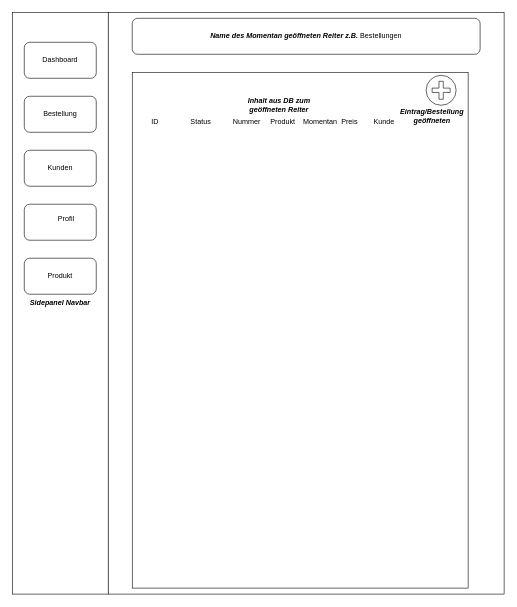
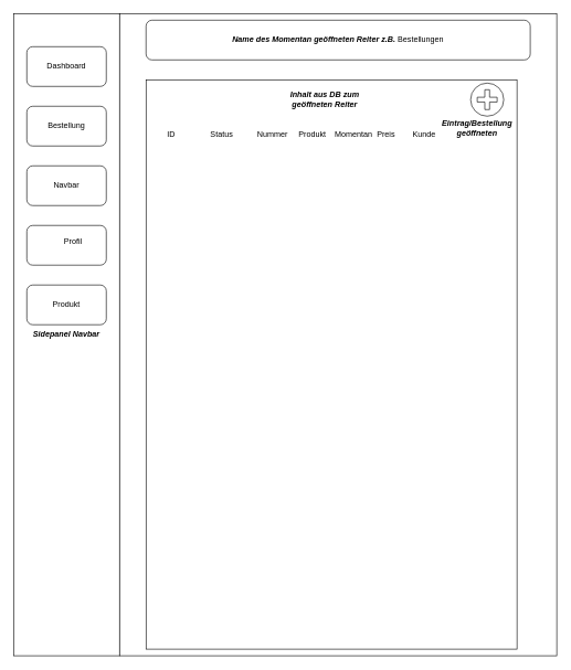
  <mxCell id="0" />
  <mxCell id="1" parent="0" />
  <mxCell id="2" value="&lt;i&gt;&lt;b&gt;Sidepanel Navbar&lt;/b&gt;&lt;/i&gt;" style="rounded=0;whiteSpace=wrap;html=1;" parent="1" vertex="1"><mxGeometry width="160" height="970" as="geometry" x="20" y="20" /></mxCell>
  <mxCell id="3" value="" style="rounded=1;whiteSpace=wrap;html=1;" parent="1" vertex="1"><mxGeometry x="40" y="70" width="120" height="60" as="geometry" /></mxCell>
  <mxCell id="4" value="" style="rounded=1;whiteSpace=wrap;html=1;" parent="1" vertex="1"><mxGeometry x="40" y="250" width="120" height="60" as="geometry" /></mxCell>
  <mxCell id="5" value="" style="rounded=1;whiteSpace=wrap;html=1;" parent="1" vertex="1"><mxGeometry x="40" y="160" width="120" height="60" as="geometry" /></mxCell>
  <mxCell id="6" value="Dashboard" style="text;html=1;strokeColor=none;fillColor=none;align=center;verticalAlign=middle;whiteSpace=wrap;rounded=0;" parent="1" vertex="1"><mxGeometry x="65" y="85" width="70" height="30" as="geometry" /></mxCell>
- <mxCell id="7" value="Kunden" style="text;html=1;strokeColor=none;fillColor=none;align=center;verticalAlign=middle;whiteSpace=wrap;rounded=0;" parent="1" vertex="1"><mxGeometry x="65" y="265" width="70" height="30" as="geometry" /></mxCell>
+ <mxCell id="7" value="Navbar" style="text;html=1;strokeColor=none;fillColor=none;align=center;verticalAlign=middle;whiteSpace=wrap;rounded=0;" parent="1" vertex="1"><mxGeometry x="65" y="265" width="70" height="30" as="geometry" /></mxCell>
  <mxCell id="8" value="Bestellung" style="text;html=1;strokeColor=none;fillColor=none;align=center;verticalAlign=middle;whiteSpace=wrap;rounded=0;" parent="1" vertex="1"><mxGeometry x="65" y="175" width="70" height="30" as="geometry" /></mxCell>
  <mxCell id="9" value="" style="rounded=1;whiteSpace=wrap;html=1;" parent="1" vertex="1"><mxGeometry x="40" y="340" width="120" height="60" as="geometry" /></mxCell>
  <mxCell id="10" value="Profil" style="text;html=1;strokeColor=none;fillColor=none;align=center;verticalAlign=middle;whiteSpace=wrap;rounded=0;" parent="1" vertex="1"><mxGeometry x="75" y="350" width="70" height="30" as="geometry" /></mxCell>
  <mxCell id="11" value="" style="rounded=0;whiteSpace=wrap;html=1;" parent="1" vertex="1"><mxGeometry x="180" width="660" height="970" as="geometry" y="20" /></mxCell>
  <mxCell id="12" value="Text" style="text;html=1;strokeColor=none;fillColor=none;align=center;verticalAlign=middle;whiteSpace=wrap;rounded=0;" parent="1" vertex="1"><mxGeometry x="480" y="50" width="40" height="20" as="geometry" /></mxCell>
  <mxCell id="13" value="&lt;i&gt;&lt;b&gt;Name des Momentan geöffneten Reiter z.B.&lt;/b&gt;&lt;/i&gt; Bestellungen" style="rounded=1;whiteSpace=wrap;html=1;" parent="1" vertex="1"><mxGeometry x="220" y="30" width="580" height="60" as="geometry" /></mxCell>
  <mxCell id="14" value="" style="rounded=0;whiteSpace=wrap;html=1;" vertex="1" parent="1"><mxGeometry x="220" y="120" width="560" height="860" as="geometry" /></mxCell>
- <mxCell id="15" value="&lt;i&gt;&lt;b&gt;Inhalt aus DB zum geöffneten Reiter&lt;/b&gt;&lt;/i&gt;" style="text;html=1;strokeColor=none;fillColor=none;align=center;verticalAlign=middle;whiteSpace=wrap;rounded=0;" vertex="1" parent="1"><mxGeometry x="390" y="160" width="150" height="30" as="geometry" /></mxCell>
+ <mxCell id="15" value="&lt;i&gt;&lt;b&gt;Inhalt aus DB zum geöffneten Reiter&lt;/b&gt;&lt;/i&gt;" style="text;html=1;strokeColor=none;fillColor=none;align=center;verticalAlign=middle;whiteSpace=wrap;rounded=0;" vertex="1" parent="1"><mxGeometry x="415" y="135" width="150" height="30" as="geometry" /></mxCell>
  <mxCell id="16" value="" style="shape=mxgraph.bpmn.shape;html=1;verticalLabelPosition=bottom;labelBackgroundColor=#ffffff;verticalAlign=top;align=center;perimeter=ellipsePerimeter;outlineConnect=0;outline=standard;symbol=parallelMultiple;" vertex="1" parent="1"><mxGeometry x="710" y="125" width="50" height="50" as="geometry" /></mxCell>
  <mxCell id="17" value="&lt;b&gt;&lt;i&gt;Eintrag/Bestellung geöffneten&lt;/i&gt;&lt;/b&gt;" style="text;html=1;strokeColor=none;fillColor=none;align=center;verticalAlign=middle;whiteSpace=wrap;rounded=0;" vertex="1" parent="1"><mxGeometry x="660" y="180" width="120" height="25" as="geometry" /></mxCell>
  <mxCell id="18" value="&lt;div align=&quot;left&quot;&gt;ID&amp;nbsp;&amp;nbsp;&amp;nbsp;&amp;nbsp;&amp;nbsp;&amp;nbsp;&amp;nbsp;&amp;nbsp;&amp;nbsp;&amp;nbsp;&amp;nbsp;&amp;nbsp;&amp;nbsp;&amp;nbsp;&amp;nbsp; Status&amp;nbsp;&amp;nbsp;&amp;nbsp;&amp;nbsp;&amp;nbsp;&amp;nbsp;&amp;nbsp;&amp;nbsp;&amp;nbsp;&amp;nbsp; Nummer&amp;nbsp;&amp;nbsp; &amp;nbsp; Produkt &amp;nbsp;&amp;nbsp; Momentan&amp;nbsp; Preis &amp;nbsp; &amp;nbsp; &amp;nbsp;&amp;nbsp; Kunde &amp;nbsp;&amp;nbsp;&amp;nbsp; &lt;br&gt;&lt;/div&gt;" style="text;html=1;strokeColor=none;fillColor=none;align=left;verticalAlign=middle;whiteSpace=wrap;rounded=0;" vertex="1" parent="1"><mxGeometry x="250" y="200" width="410" height="20" as="geometry" /></mxCell>
  <mxCell id="19" value="" style="rounded=1;whiteSpace=wrap;html=1;" vertex="1" parent="1"><mxGeometry x="40" y="430" width="120" height="60" as="geometry" /></mxCell>
  <mxCell id="20" value="Produkt" style="text;html=1;strokeColor=none;fillColor=none;align=center;verticalAlign=middle;whiteSpace=wrap;rounded=0;" vertex="1" parent="1"><mxGeometry x="65" y="445" width="70" height="30" as="geometry" /></mxCell>
